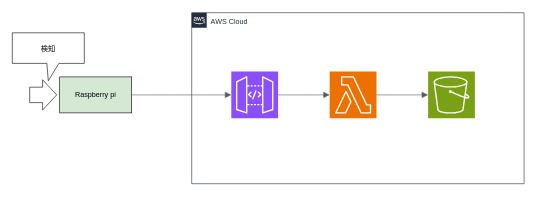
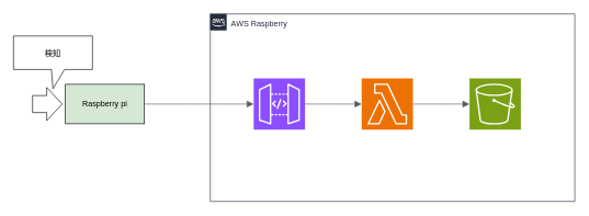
  <mxCell id="0" />
  <mxCell id="1" parent="0" />
  <mxCell id="2" value="Raspberry pi" style="rounded=0;whiteSpace=wrap;html=1;direction=east;fillColor=#d5e8d4;" parent="1" vertex="1"><mxGeometry x="99" y="127.5" width="120" height="60" as="geometry" /></mxCell>
- <mxCell id="3" value="AWS Cloud" style="points=[[0,0],[0.25,0],[0.5,0],[0.75,0],[1,0],[1,0.25],[1,0.5],[1,0.75],[1,1],[0.75,1],[0.5,1],[0.25,1],[0,1],[0,0.75],[0,0.5],[0,0.25]];outlineConnect=0;gradientColor=none;html=1;whiteSpace=wrap;fontSize=12;fontStyle=0;container=1;pointerEvents=0;collapsible=0;recursiveResize=0;shape=mxgraph.aws4.group;grIcon=mxgraph.aws4.group_aws_cloud_alt;strokeColor=#232F3E;fillColor=none;verticalAlign=top;align=left;spacingLeft=30;fontColor=#232F3E;dashed=0;" parent="1" vertex="1"><mxGeometry x="319" y="20.5" width="554" height="285" as="geometry" /></mxCell>
+ <mxCell id="3" value="AWS Raspberry" style="points=[[0,0],[0.25,0],[0.5,0],[0.75,0],[1,0],[1,0.25],[1,0.5],[1,0.75],[1,1],[0.75,1],[0.5,1],[0.25,1],[0,1],[0,0.75],[0,0.5],[0,0.25]];outlineConnect=0;gradientColor=none;html=1;whiteSpace=wrap;fontSize=12;fontStyle=0;container=1;pointerEvents=0;collapsible=0;recursiveResize=0;shape=mxgraph.aws4.group;grIcon=mxgraph.aws4.group_aws_cloud_alt;strokeColor=#232F3E;fillColor=none;verticalAlign=top;align=left;spacingLeft=30;fontColor=#232F3E;dashed=0;" parent="1" vertex="1"><mxGeometry x="319" y="20.5" width="554" height="285" as="geometry" /></mxCell>
  <mxCell id="4" value="" style="sketch=0;points=[[0,0,0],[0.25,0,0],[0.5,0,0],[0.75,0,0],[1,0,0],[0,1,0],[0.25,1,0],[0.5,1,0],[0.75,1,0],[1,1,0],[0,0.25,0],[0,0.5,0],[0,0.75,0],[1,0.25,0],[1,0.5,0],[1,0.75,0]];outlineConnect=0;fontColor=#232F3E;fillColor=#8C4FFF;strokeColor=#ffffff;dashed=0;verticalLabelPosition=bottom;verticalAlign=top;align=center;html=1;fontSize=12;fontStyle=0;aspect=fixed;shape=mxgraph.aws4.resourceIcon;resIcon=mxgraph.aws4.api_gateway;" parent="3" vertex="1"><mxGeometry x="66" y="98" width="78" height="78" as="geometry" /></mxCell>
  <mxCell id="5" value="" style="sketch=0;points=[[0,0,0],[0.25,0,0],[0.5,0,0],[0.75,0,0],[1,0,0],[0,1,0],[0.25,1,0],[0.5,1,0],[0.75,1,0],[1,1,0],[0,0.25,0],[0,0.5,0],[0,0.75,0],[1,0.25,0],[1,0.5,0],[1,0.75,0]];outlineConnect=0;fontColor=#232F3E;fillColor=#ED7100;strokeColor=#ffffff;dashed=0;verticalLabelPosition=bottom;verticalAlign=top;align=center;html=1;fontSize=12;fontStyle=0;aspect=fixed;shape=mxgraph.aws4.resourceIcon;resIcon=mxgraph.aws4.lambda;" parent="3" vertex="1"><mxGeometry x="230" y="98" width="78" height="78" as="geometry" /></mxCell>
  <mxCell id="6" value="" style="sketch=0;points=[[0,0,0],[0.25,0,0],[0.5,0,0],[0.75,0,0],[1,0,0],[0,1,0],[0.25,1,0],[0.5,1,0],[0.75,1,0],[1,1,0],[0,0.25,0],[0,0.5,0],[0,0.75,0],[1,0.25,0],[1,0.5,0],[1,0.75,0]];outlineConnect=0;fontColor=#232F3E;fillColor=#7AA116;strokeColor=#ffffff;dashed=0;verticalLabelPosition=bottom;verticalAlign=top;align=center;html=1;fontSize=12;fontStyle=0;aspect=fixed;shape=mxgraph.aws4.resourceIcon;resIcon=mxgraph.aws4.s3;" parent="3" vertex="1"><mxGeometry x="394" y="98" width="78" height="78" as="geometry" /></mxCell>
  <mxCell id="7" value="" style="edgeStyle=orthogonalEdgeStyle;html=1;endArrow=block;elbow=vertical;startArrow=none;endFill=1;strokeColor=#545B64;rounded=0;fontSize=12;startSize=8;endSize=8;curved=1;exitX=1;exitY=0.5;exitDx=0;exitDy=0;exitPerimeter=0;entryX=0;entryY=0.5;entryDx=0;entryDy=0;entryPerimeter=0;" edge="1" parent="3" source="4" target="5"><mxGeometry width="100" relative="1" as="geometry"><mxPoint x="82" y="326.5" as="sourcePoint" /><mxPoint x="182" y="326.5" as="targetPoint" /></mxGeometry></mxCell>
  <mxCell id="8" value="" style="edgeStyle=orthogonalEdgeStyle;html=1;endArrow=block;elbow=vertical;startArrow=none;endFill=1;strokeColor=#545B64;rounded=0;fontSize=12;startSize=8;endSize=8;curved=1;exitX=1;exitY=0.5;exitDx=0;exitDy=0;exitPerimeter=0;entryX=0;entryY=0.5;entryDx=0;entryDy=0;entryPerimeter=0;" edge="1" parent="3" source="5" target="6"><mxGeometry width="100" relative="1" as="geometry"><mxPoint x="245" y="273.5" as="sourcePoint" /><mxPoint x="345" y="273.5" as="targetPoint" /></mxGeometry></mxCell>
  <mxCell id="9" value="" style="edgeStyle=orthogonalEdgeStyle;html=1;endArrow=block;elbow=vertical;startArrow=none;endFill=1;strokeColor=#545B64;rounded=0;fontSize=12;startSize=8;endSize=8;curved=1;exitX=1;exitY=0.5;exitDx=0;exitDy=0;entryX=0;entryY=0.5;entryDx=0;entryDy=0;entryPerimeter=0;" parent="1" source="2" target="4" edge="1"><mxGeometry width="100" relative="1" as="geometry"><mxPoint x="219" y="194" as="sourcePoint" /><mxPoint x="319" y="194" as="targetPoint" /></mxGeometry></mxCell>
  <mxCell id="10" value="" style="html=1;shadow=0;dashed=0;align=center;verticalAlign=middle;shape=mxgraph.arrows2.arrow;dy=0.49;dx=23.5;notch=0;" parent="1" vertex="1"><mxGeometry x="49" y="132.25" width="45" height="50.5" as="geometry" /></mxCell>
  <mxCell id="11" value="検知" style="shape=callout;whiteSpace=wrap;html=1;perimeter=calloutPerimeter;size=29;position=0.48;" parent="1" vertex="1"><mxGeometry x="20" y="54" width="120" height="80" as="geometry" /></mxCell>
